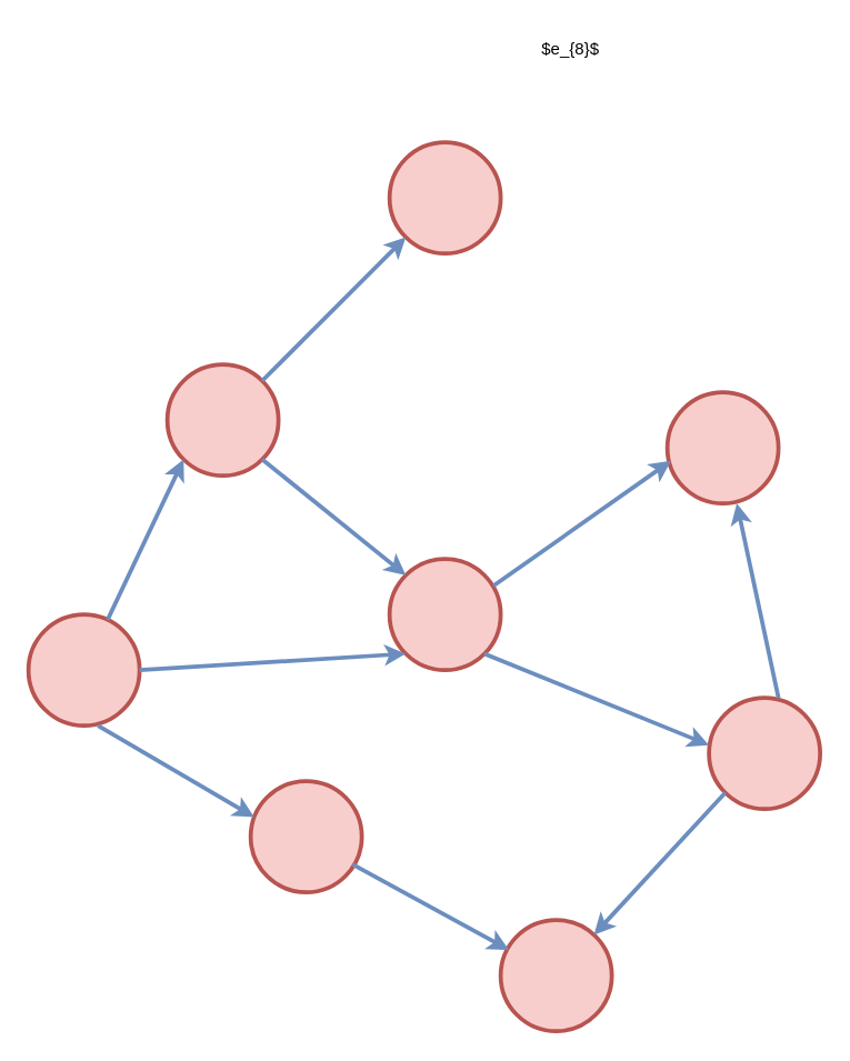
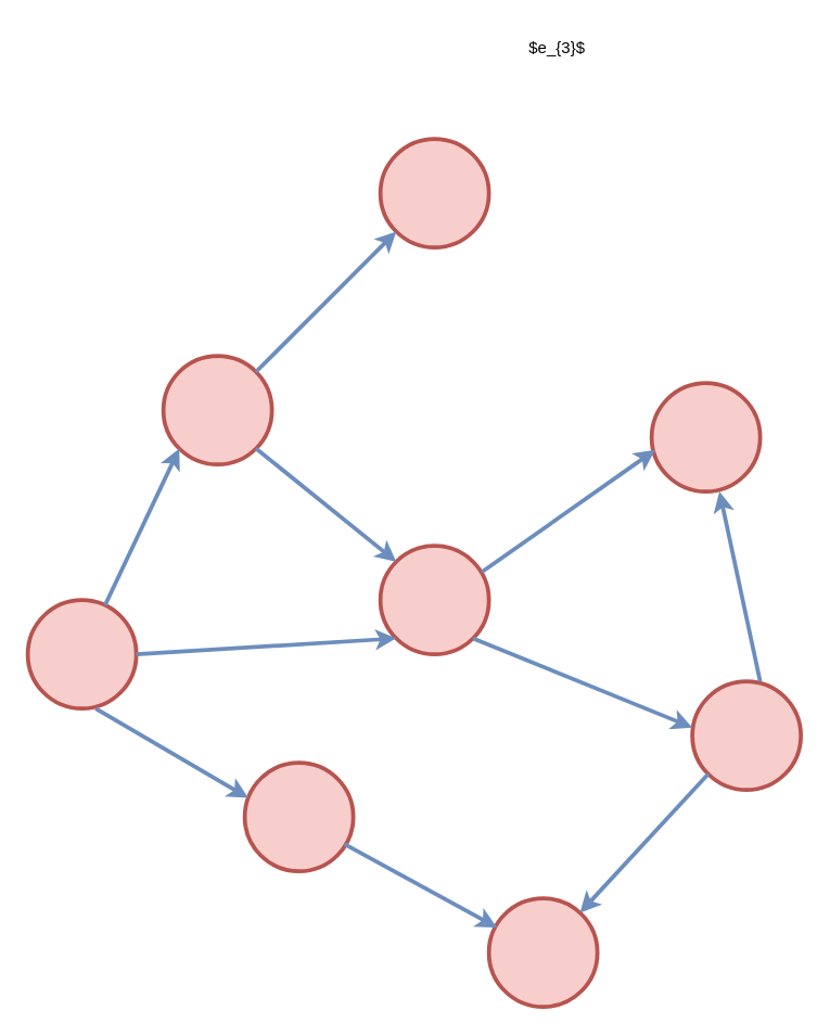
  <mxCell id="0" />
  <mxCell id="1" parent="0" />
  <mxCell id="2" value="" style="ellipse;whiteSpace=wrap;html=1;aspect=fixed;strokeWidth=3;fillColor=#f8cecc;strokeColor=#b85450;" vertex="1" parent="1"><mxGeometry x="20" y="442" width="80" height="80" as="geometry" /></mxCell>
  <mxCell id="3" value="" style="ellipse;whiteSpace=wrap;html=1;aspect=fixed;strokeWidth=3;fillColor=#f8cecc;strokeColor=#b85450;" vertex="1" parent="1"><mxGeometry x="120" y="262" width="80" height="80" as="geometry" /></mxCell>
  <mxCell id="4" value="" style="ellipse;whiteSpace=wrap;html=1;aspect=fixed;strokeWidth=3;fillColor=#f8cecc;strokeColor=#b85450;" vertex="1" parent="1"><mxGeometry x="280" y="102" width="80" height="80" as="geometry" /></mxCell>
  <mxCell id="5" value="" style="ellipse;whiteSpace=wrap;html=1;aspect=fixed;strokeWidth=3;fillColor=#f8cecc;strokeColor=#b85450;" vertex="1" parent="1"><mxGeometry x="280" y="402" width="80" height="80" as="geometry" /></mxCell>
  <mxCell id="6" value="" style="ellipse;whiteSpace=wrap;html=1;aspect=fixed;strokeWidth=3;fillColor=#f8cecc;strokeColor=#b85450;" vertex="1" parent="1"><mxGeometry x="480" y="282" width="80" height="80" as="geometry" /></mxCell>
  <mxCell id="7" value="" style="ellipse;whiteSpace=wrap;html=1;aspect=fixed;strokeWidth=3;fillColor=#f8cecc;strokeColor=#b85450;" vertex="1" parent="1"><mxGeometry x="510" y="502" width="80" height="80" as="geometry" /></mxCell>
  <mxCell id="8" value="" style="ellipse;whiteSpace=wrap;html=1;aspect=fixed;strokeWidth=3;fillColor=#f8cecc;strokeColor=#b85450;" vertex="1" parent="1"><mxGeometry x="180" y="562" width="80" height="80" as="geometry" /></mxCell>
  <mxCell id="9" value="" style="ellipse;whiteSpace=wrap;html=1;aspect=fixed;strokeWidth=3;fillColor=#f8cecc;strokeColor=#b85450;" vertex="1" parent="1"><mxGeometry x="360" y="662" width="80" height="80" as="geometry" /></mxCell>
  <mxCell id="10" value="" style="endArrow=classic;html=1;rounded=0;entryX=0;entryY=1;entryDx=0;entryDy=0;exitX=0.712;exitY=0.047;exitDx=0;exitDy=0;exitPerimeter=0;strokeWidth=3;fillColor=#dae8fc;strokeColor=#6c8ebf;" edge="1" parent="1" source="2" target="3"><mxGeometry width="50" height="50" relative="1" as="geometry"><mxPoint x="80" y="442" as="sourcePoint" /><mxPoint x="110" y="392" as="targetPoint" /></mxGeometry></mxCell>
  <mxCell id="11" value="" style="endArrow=classic;html=1;rounded=0;entryX=0;entryY=1;entryDx=0;entryDy=0;exitX=1;exitY=0;exitDx=0;exitDy=0;strokeWidth=3;fillColor=#dae8fc;strokeColor=#6c8ebf;" edge="1" parent="1" source="3" target="4"><mxGeometry width="50" height="50" relative="1" as="geometry"><mxPoint x="200" y="252" as="sourcePoint" /><mxPoint x="240" y="212" as="targetPoint" /></mxGeometry></mxCell>
  <mxCell id="12" value="" style="endArrow=classic;html=1;rounded=0;entryX=0;entryY=0;entryDx=0;entryDy=0;exitX=1;exitY=1;exitDx=0;exitDy=0;strokeWidth=3;fillColor=#dae8fc;strokeColor=#6c8ebf;" edge="1" parent="1" source="3" target="5"><mxGeometry width="50" height="50" relative="1" as="geometry"><mxPoint x="190" y="332" as="sourcePoint" /><mxPoint x="240" y="282" as="targetPoint" /></mxGeometry></mxCell>
  <mxCell id="13" value="" style="endArrow=classic;html=1;rounded=0;entryX=0;entryY=1;entryDx=0;entryDy=0;strokeWidth=3;fillColor=#dae8fc;strokeColor=#6c8ebf;" edge="1" parent="1" target="5"><mxGeometry width="50" height="50" relative="1" as="geometry"><mxPoint x="100" y="482" as="sourcePoint" /><mxPoint x="150" y="432" as="targetPoint" /></mxGeometry></mxCell>
  <mxCell id="14" value="" style="endArrow=classic;html=1;rounded=0;entryX=0.032;entryY=0.325;entryDx=0;entryDy=0;entryPerimeter=0;strokeWidth=3;fillColor=#dae8fc;strokeColor=#6c8ebf;" edge="1" parent="1" target="8"><mxGeometry width="50" height="50" relative="1" as="geometry"><mxPoint x="70" y="522" as="sourcePoint" /><mxPoint x="120" y="472" as="targetPoint" /></mxGeometry></mxCell>
  <mxCell id="15" value="" style="endArrow=classic;html=1;rounded=0;entryX=0.074;entryY=0.269;entryDx=0;entryDy=0;entryPerimeter=0;strokeWidth=3;fillColor=#dae8fc;strokeColor=#6c8ebf;" edge="1" parent="1" target="9"><mxGeometry width="50" height="50" relative="1" as="geometry"><mxPoint x="253.5" y="622" as="sourcePoint" /><mxPoint x="360" y="682" as="targetPoint" /></mxGeometry></mxCell>
  <mxCell id="16" value="" style="endArrow=classic;html=1;rounded=0;exitX=0;exitY=1;exitDx=0;exitDy=0;strokeWidth=3;fillColor=#dae8fc;strokeColor=#6c8ebf;" edge="1" parent="1" source="7" target="9"><mxGeometry width="50" height="50" relative="1" as="geometry"><mxPoint x="530" y="582" as="sourcePoint" /><mxPoint x="580" y="532" as="targetPoint" /></mxGeometry></mxCell>
  <mxCell id="17" value="" style="endArrow=classic;html=1;rounded=0;entryX=0.032;entryY=0.617;entryDx=0;entryDy=0;entryPerimeter=0;exitX=0.935;exitY=0.242;exitDx=0;exitDy=0;exitPerimeter=0;strokeWidth=3;fillColor=#dae8fc;strokeColor=#6c8ebf;" edge="1" parent="1" source="5" target="6"><mxGeometry width="50" height="50" relative="1" as="geometry"><mxPoint x="350" y="422" as="sourcePoint" /><mxPoint x="400" y="372" as="targetPoint" /></mxGeometry></mxCell>
  <mxCell id="18" value="" style="endArrow=classic;html=1;rounded=0;exitX=0.935;exitY=0.242;exitDx=0;exitDy=0;exitPerimeter=0;strokeWidth=3;fillColor=#dae8fc;strokeColor=#6c8ebf;" edge="1" parent="1"><mxGeometry width="50" height="50" relative="1" as="geometry"><mxPoint x="560" y="502" as="sourcePoint" /><mxPoint x="530" y="362" as="targetPoint" /></mxGeometry></mxCell>
  <mxCell id="19" value="" style="endArrow=classic;html=1;rounded=0;exitX=1;exitY=1;exitDx=0;exitDy=0;strokeWidth=3;fillColor=#dae8fc;strokeColor=#6c8ebf;" edge="1" parent="1" source="5"><mxGeometry width="50" height="50" relative="1" as="geometry"><mxPoint x="360" y="472" as="sourcePoint" /><mxPoint x="510" y="536" as="targetPoint" /></mxGeometry></mxCell>
- <mxCell id="20" value="$e_{8}$" style="text;html=1;align=center;verticalAlign=middle;resizable=0;points=[];autosize=1;strokeColor=none;fillColor=none;" vertex="1" parent="1"><mxGeometry x="380" y="20" width="60" height="30" as="geometry" /></mxCell>
+ <mxCell id="20" value="$e_{3}$" style="text;html=1;align=center;verticalAlign=middle;resizable=0;points=[];autosize=1;strokeColor=none;fillColor=none;" vertex="1" parent="1"><mxGeometry x="380" y="20" width="60" height="30" as="geometry" /></mxCell>
